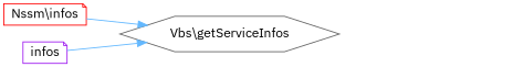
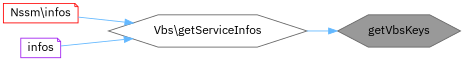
  digraph {
    rankdir=RL
    fontname="IBM Plex Sans"
    node [color=gray40 fillcolor=white fontname="IBM Plex Sans" fontsize=14 shape=hexagon style=filled]
    edge [color=steelblue1 dir=back fontname="IBM Plex Sans" fontsize=14 labelfontname=Helvetica labelfontsize=14 style=solid]
+   n1 [fillcolor=grey60 fontcolor=black height=0.2 label=getVbsKeys width=0.4]
    n2 [height=0.2 label="Vbs\\getServiceInfos" width=0.4]
    n3 [color=red height=0.2 label="Nssm\\infos" shape=note width=0.4]
    n4 [color=purple height=0.2 label=infos shape=note width=0.4]
+   n1 -> n2
    n2 -> n3
    n2 -> n4
  }
